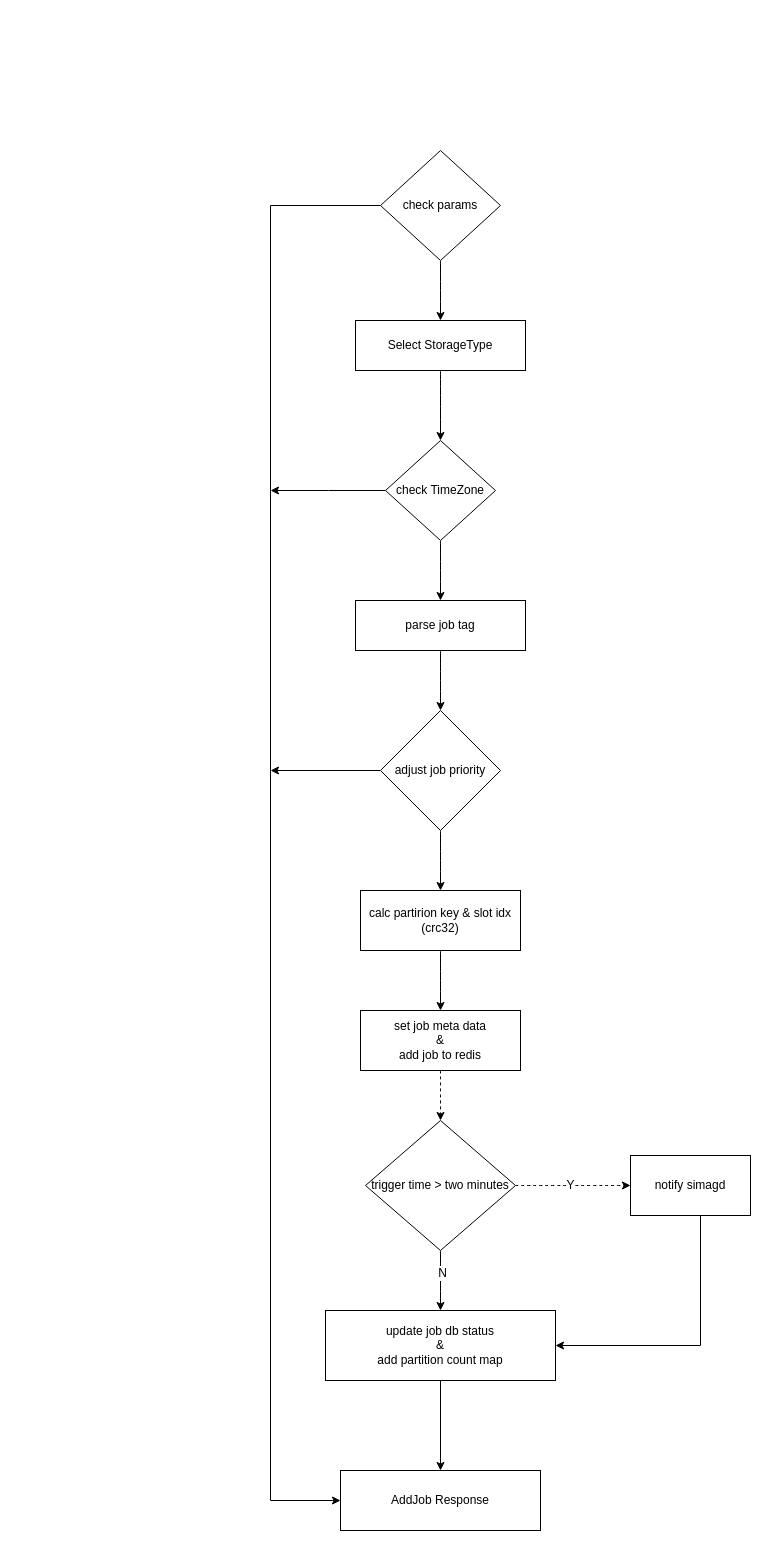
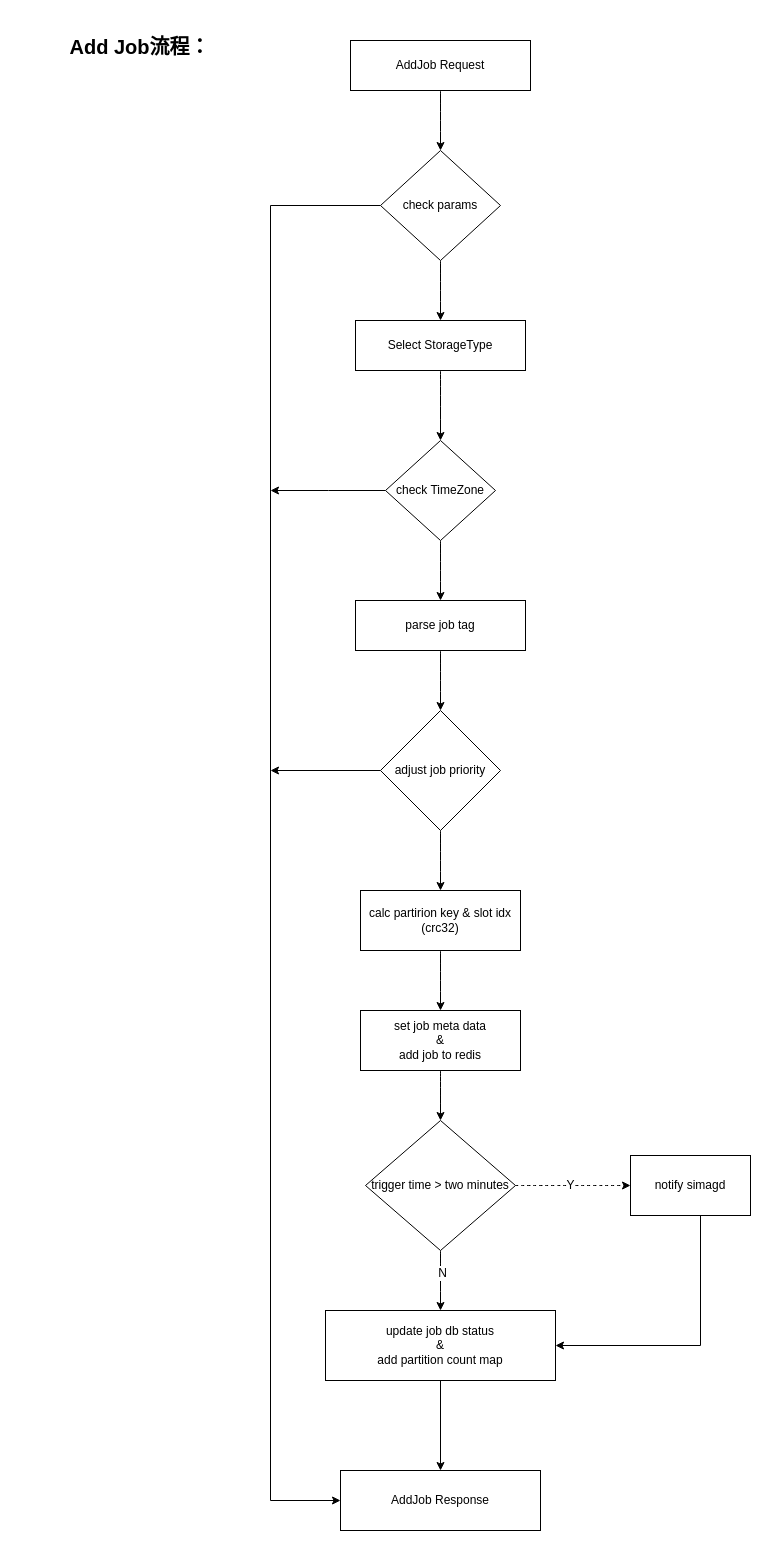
  <mxCell id="0" />
  <mxCell id="1" parent="0" />
+ <mxCell id="2" value="Add Job流程：" style="text;html=1;strokeColor=none;fillColor=none;align=center;verticalAlign=middle;whiteSpace=wrap;rounded=0;fontSize=20;fontStyle=1" parent="1" vertex="1"><mxGeometry x="20" width="238.75" height="51" as="geometry" y="20" /></mxCell>
+ <mxCell id="3" style="edgeStyle=orthogonalEdgeStyle;curved=1;rounded=0;orthogonalLoop=1;jettySize=auto;html=1;exitX=0.5;exitY=1;exitDx=0;exitDy=0;fontSize=12;fontColor=#000000;startArrow=none;startFill=0;strokeColor=#000000;" parent="1" source="4" target="7" edge="1"><mxGeometry relative="1" as="geometry" /></mxCell>
+ <mxCell id="4" value="AddJob Request" style="rounded=0;whiteSpace=wrap;html=1;fontSize=12;fontColor=#000000;strokeColor=#000000;gradientColor=none;align=center;verticalAlign=middle;" parent="1" vertex="1"><mxGeometry x="350" y="40" width="180" height="50" as="geometry" /></mxCell>
  <mxCell id="5" style="edgeStyle=orthogonalEdgeStyle;curved=1;rounded=0;orthogonalLoop=1;jettySize=auto;html=1;exitX=0.5;exitY=1;exitDx=0;exitDy=0;entryX=0.5;entryY=0;entryDx=0;entryDy=0;fontSize=12;fontColor=#000000;startArrow=none;startFill=0;strokeColor=#000000;" parent="1" source="7" target="9" edge="1"><mxGeometry relative="1" as="geometry" /></mxCell>
  <mxCell id="6" style="edgeStyle=orthogonalEdgeStyle;rounded=0;orthogonalLoop=1;jettySize=auto;html=1;exitX=0;exitY=0.5;exitDx=0;exitDy=0;entryX=0;entryY=0.5;entryDx=0;entryDy=0;fontSize=12;fontColor=#000000;startArrow=none;startFill=0;strokeColor=#000000;" parent="1" source="7" target="31" edge="1"><mxGeometry relative="1" as="geometry"><Array as="points"><mxPoint x="270" y="205" /><mxPoint x="270" y="1500" /></Array></mxGeometry></mxCell>
  <mxCell id="7" value="check params" style="rhombus;whiteSpace=wrap;html=1;fontSize=12;fontColor=#000000;strokeColor=#000000;gradientColor=none;align=center;verticalAlign=middle;" parent="1" vertex="1"><mxGeometry x="380" y="150" width="120" height="110" as="geometry" /></mxCell>
  <mxCell id="8" style="edgeStyle=orthogonalEdgeStyle;curved=1;rounded=0;orthogonalLoop=1;jettySize=auto;html=1;exitX=0.5;exitY=1;exitDx=0;exitDy=0;entryX=0.5;entryY=0;entryDx=0;entryDy=0;fontSize=12;fontColor=#000000;startArrow=none;startFill=0;strokeColor=#000000;" parent="1" source="9" target="12" edge="1"><mxGeometry relative="1" as="geometry" /></mxCell>
  <mxCell id="9" value="Select StorageType" style="rounded=0;whiteSpace=wrap;html=1;fontSize=12;fontColor=#000000;strokeColor=#000000;gradientColor=none;align=center;verticalAlign=middle;" parent="1" vertex="1"><mxGeometry x="355" y="320" width="170" height="50" as="geometry" /></mxCell>
  <mxCell id="10" style="edgeStyle=orthogonalEdgeStyle;curved=1;rounded=0;orthogonalLoop=1;jettySize=auto;html=1;exitX=0.5;exitY=1;exitDx=0;exitDy=0;entryX=0.5;entryY=0;entryDx=0;entryDy=0;fontSize=12;fontColor=#000000;startArrow=none;startFill=0;strokeColor=#000000;" parent="1" source="12" target="14" edge="1"><mxGeometry relative="1" as="geometry" /></mxCell>
  <mxCell id="11" style="edgeStyle=orthogonalEdgeStyle;rounded=0;orthogonalLoop=1;jettySize=auto;html=1;fontSize=12;fontColor=#000000;startArrow=none;startFill=0;strokeColor=#000000;" parent="1" source="12" edge="1"><mxGeometry relative="1" as="geometry"><mxPoint x="270" y="490" as="targetPoint" /></mxGeometry></mxCell>
  <mxCell id="12" value="check TimeZone" style="rhombus;whiteSpace=wrap;html=1;fontSize=12;fontColor=#000000;strokeColor=#000000;gradientColor=none;align=center;verticalAlign=middle;" parent="1" vertex="1"><mxGeometry x="385" y="440" width="110" height="100" as="geometry" /></mxCell>
  <mxCell id="13" style="edgeStyle=orthogonalEdgeStyle;curved=1;rounded=0;orthogonalLoop=1;jettySize=auto;html=1;exitX=0.5;exitY=1;exitDx=0;exitDy=0;fontSize=12;fontColor=#000000;startArrow=none;startFill=0;strokeColor=#000000;" parent="1" source="14" target="17" edge="1"><mxGeometry relative="1" as="geometry" /></mxCell>
  <mxCell id="14" value="parse job tag" style="rounded=0;whiteSpace=wrap;html=1;fontSize=12;fontColor=#000000;strokeColor=#000000;gradientColor=none;align=center;verticalAlign=middle;" parent="1" vertex="1"><mxGeometry x="355" y="600" width="170" height="50" as="geometry" /></mxCell>
  <mxCell id="15" style="edgeStyle=orthogonalEdgeStyle;curved=1;rounded=0;orthogonalLoop=1;jettySize=auto;html=1;exitX=0.5;exitY=1;exitDx=0;exitDy=0;entryX=0.5;entryY=0;entryDx=0;entryDy=0;fontSize=12;fontColor=#000000;startArrow=none;startFill=0;strokeColor=#000000;" parent="1" source="17" target="19" edge="1"><mxGeometry relative="1" as="geometry" /></mxCell>
  <mxCell id="16" style="edgeStyle=orthogonalEdgeStyle;rounded=0;orthogonalLoop=1;jettySize=auto;html=1;fontSize=12;fontColor=#000000;startArrow=none;startFill=0;strokeColor=#000000;" parent="1" source="17" edge="1"><mxGeometry relative="1" as="geometry"><mxPoint x="270" y="770" as="targetPoint" /></mxGeometry></mxCell>
  <mxCell id="17" value="adjust job priority" style="rhombus;whiteSpace=wrap;html=1;fontSize=12;fontColor=#000000;strokeColor=#000000;gradientColor=none;align=center;verticalAlign=middle;" parent="1" vertex="1"><mxGeometry x="380" y="710" width="120" height="120" as="geometry" /></mxCell>
  <mxCell id="18" style="edgeStyle=orthogonalEdgeStyle;curved=1;rounded=0;orthogonalLoop=1;jettySize=auto;html=1;exitX=0.5;exitY=1;exitDx=0;exitDy=0;entryX=0.5;entryY=0;entryDx=0;entryDy=0;fontSize=12;fontColor=#000000;startArrow=none;startFill=0;strokeColor=#000000;" parent="1" source="19" target="21" edge="1"><mxGeometry relative="1" as="geometry" /></mxCell>
  <mxCell id="19" value="calc partirion key &amp;amp; slot idx&lt;br&gt;(crc32)" style="rounded=0;whiteSpace=wrap;html=1;fontSize=12;fontColor=#000000;strokeColor=#000000;gradientColor=none;align=center;verticalAlign=middle;" parent="1" vertex="1"><mxGeometry x="360" y="890" width="160" height="60" as="geometry" /></mxCell>
- <mxCell id="20" style="edgeStyle=orthogonalEdgeStyle;curved=1;rounded=0;orthogonalLoop=1;jettySize=auto;html=1;exitX=0.5;exitY=1;exitDx=0;exitDy=0;entryX=0.5;entryY=0;entryDx=0;entryDy=0;fontSize=12;fontColor=#000000;startArrow=none;startFill=0;strokeColor=#000000;dashed=1;" parent="1" source="21" target="26" edge="1"><mxGeometry relative="1" as="geometry" /></mxCell>
+ <mxCell id="20" style="edgeStyle=orthogonalEdgeStyle;curved=1;rounded=0;orthogonalLoop=1;jettySize=auto;html=1;exitX=0.5;exitY=1;exitDx=0;exitDy=0;entryX=0.5;entryY=0;entryDx=0;entryDy=0;fontSize=12;fontColor=#000000;startArrow=none;startFill=0;strokeColor=#000000;" parent="1" source="21" target="26" edge="1"><mxGeometry relative="1" as="geometry" /></mxCell>
  <mxCell id="21" value="set job meta data&lt;br&gt;&amp;amp;&lt;br&gt;add job to redis" style="rounded=0;whiteSpace=wrap;html=1;fontSize=12;fontColor=#000000;strokeColor=#000000;gradientColor=none;align=center;verticalAlign=middle;" parent="1" vertex="1"><mxGeometry x="360" y="1010" width="160" height="60" as="geometry" /></mxCell>
  <mxCell id="22" style="edgeStyle=orthogonalEdgeStyle;curved=1;rounded=0;orthogonalLoop=1;jettySize=auto;html=1;entryX=0;entryY=0.5;entryDx=0;entryDy=0;fontSize=12;fontColor=#000000;startArrow=none;startFill=0;strokeColor=#000000;dashed=1;" parent="1" source="26" target="28" edge="1"><mxGeometry relative="1" as="geometry" /></mxCell>
  <mxCell id="23" value="Y" style="edgeLabel;html=1;align=center;verticalAlign=middle;resizable=0;points=[];fontSize=12;fontColor=#000000;" parent="22" vertex="1" connectable="0"><mxGeometry x="-0.067" y="1" relative="1" as="geometry"><mxPoint as="offset" /></mxGeometry></mxCell>
  <mxCell id="24" style="edgeStyle=orthogonalEdgeStyle;curved=1;rounded=0;orthogonalLoop=1;jettySize=auto;html=1;exitX=0.5;exitY=1;exitDx=0;exitDy=0;entryX=0.5;entryY=0;entryDx=0;entryDy=0;fontSize=12;fontColor=#000000;startArrow=none;startFill=0;strokeColor=#000000;" parent="1" source="26" target="30" edge="1"><mxGeometry relative="1" as="geometry" /></mxCell>
  <mxCell id="25" value="N" style="edgeLabel;html=1;align=center;verticalAlign=middle;resizable=0;points=[];fontSize=12;fontColor=#000000;" parent="24" vertex="1" connectable="0"><mxGeometry x="-0.275" y="1" relative="1" as="geometry"><mxPoint as="offset" /></mxGeometry></mxCell>
  <mxCell id="26" value="trigger time &amp;gt; two minutes" style="rhombus;whiteSpace=wrap;html=1;fontSize=12;fontColor=#000000;strokeColor=#000000;gradientColor=none;align=center;verticalAlign=middle;" parent="1" vertex="1"><mxGeometry x="365" y="1120" width="150" height="130" as="geometry" /></mxCell>
  <mxCell id="27" style="edgeStyle=orthogonalEdgeStyle;rounded=0;orthogonalLoop=1;jettySize=auto;html=1;entryX=1;entryY=0.5;entryDx=0;entryDy=0;fontSize=12;fontColor=#000000;startArrow=none;startFill=0;strokeColor=#000000;" parent="1" source="28" target="30" edge="1"><mxGeometry relative="1" as="geometry"><Array as="points"><mxPoint x="700" y="1345" /></Array></mxGeometry></mxCell>
  <mxCell id="28" value="notify simagd" style="rounded=0;whiteSpace=wrap;html=1;fontSize=12;fontColor=#000000;strokeColor=#000000;gradientColor=none;align=center;verticalAlign=middle;" parent="1" vertex="1"><mxGeometry x="630" y="1155" width="120" height="60" as="geometry" /></mxCell>
  <mxCell id="29" style="edgeStyle=orthogonalEdgeStyle;rounded=0;orthogonalLoop=1;jettySize=auto;html=1;exitX=0.5;exitY=1;exitDx=0;exitDy=0;entryX=0.5;entryY=0;entryDx=0;entryDy=0;fontSize=12;fontColor=#000000;startArrow=none;startFill=0;strokeColor=#000000;" parent="1" source="30" target="31" edge="1"><mxGeometry relative="1" as="geometry" /></mxCell>
  <mxCell id="30" value="update job db status&lt;br&gt;&amp;amp;&lt;br&gt;add partition count map" style="rounded=0;whiteSpace=wrap;html=1;fontSize=12;fontColor=#000000;strokeColor=#000000;gradientColor=none;align=center;verticalAlign=middle;" parent="1" vertex="1"><mxGeometry x="325" y="1310" width="230" height="70" as="geometry" /></mxCell>
  <mxCell id="31" value="AddJob Response" style="rounded=0;whiteSpace=wrap;html=1;fontSize=12;fontColor=#000000;strokeColor=#000000;gradientColor=none;align=center;verticalAlign=middle;" parent="1" vertex="1"><mxGeometry x="340" y="1470" width="200" height="60" as="geometry" /></mxCell>
